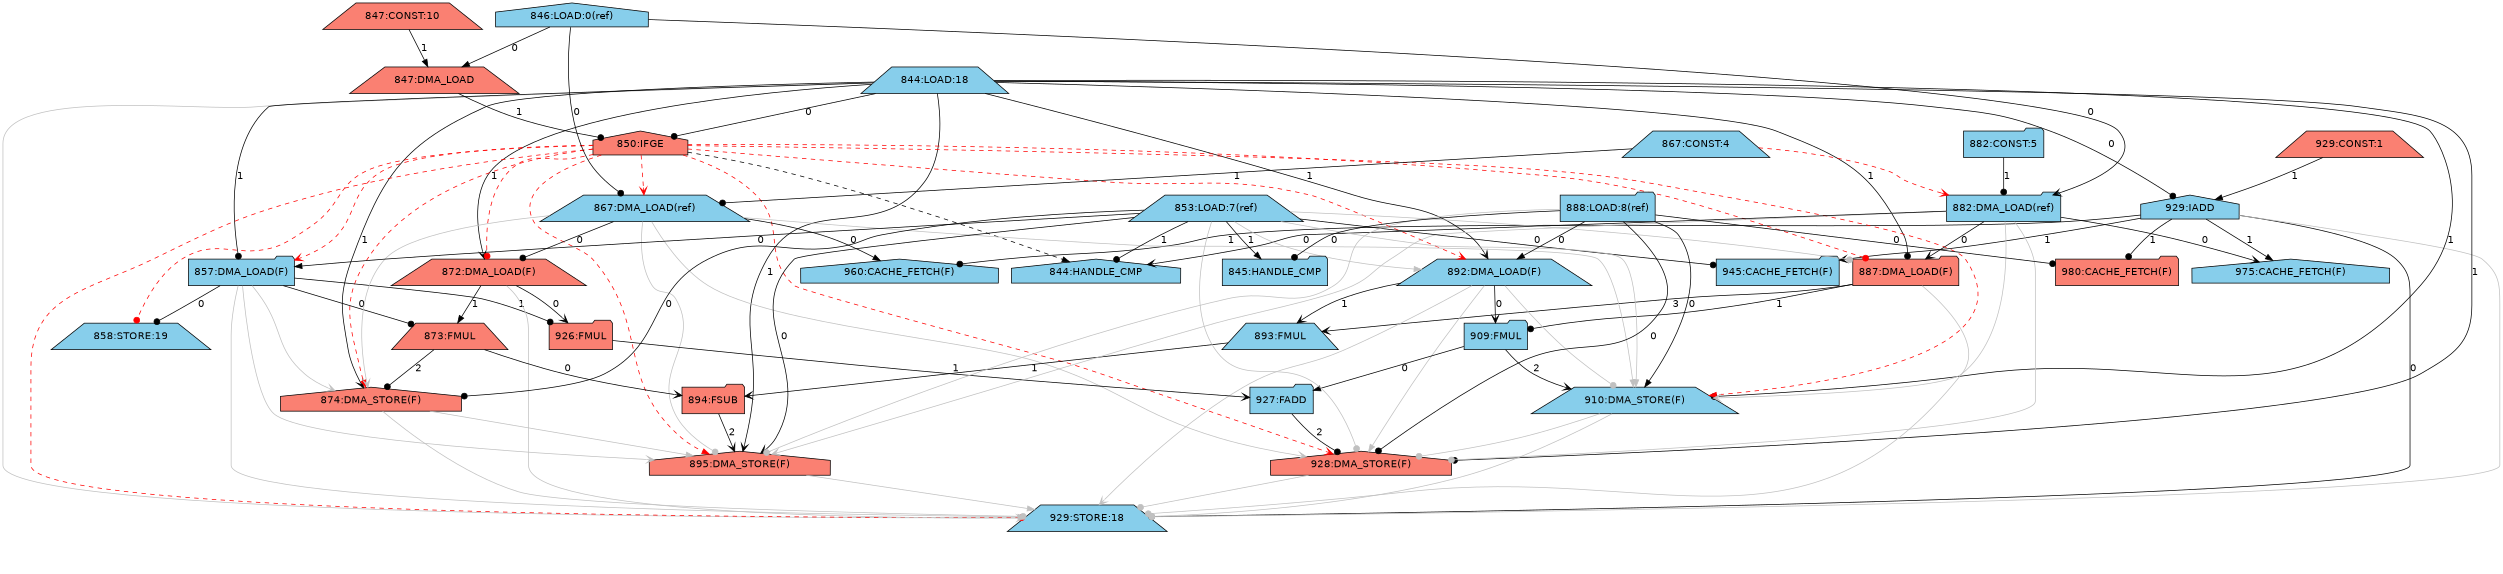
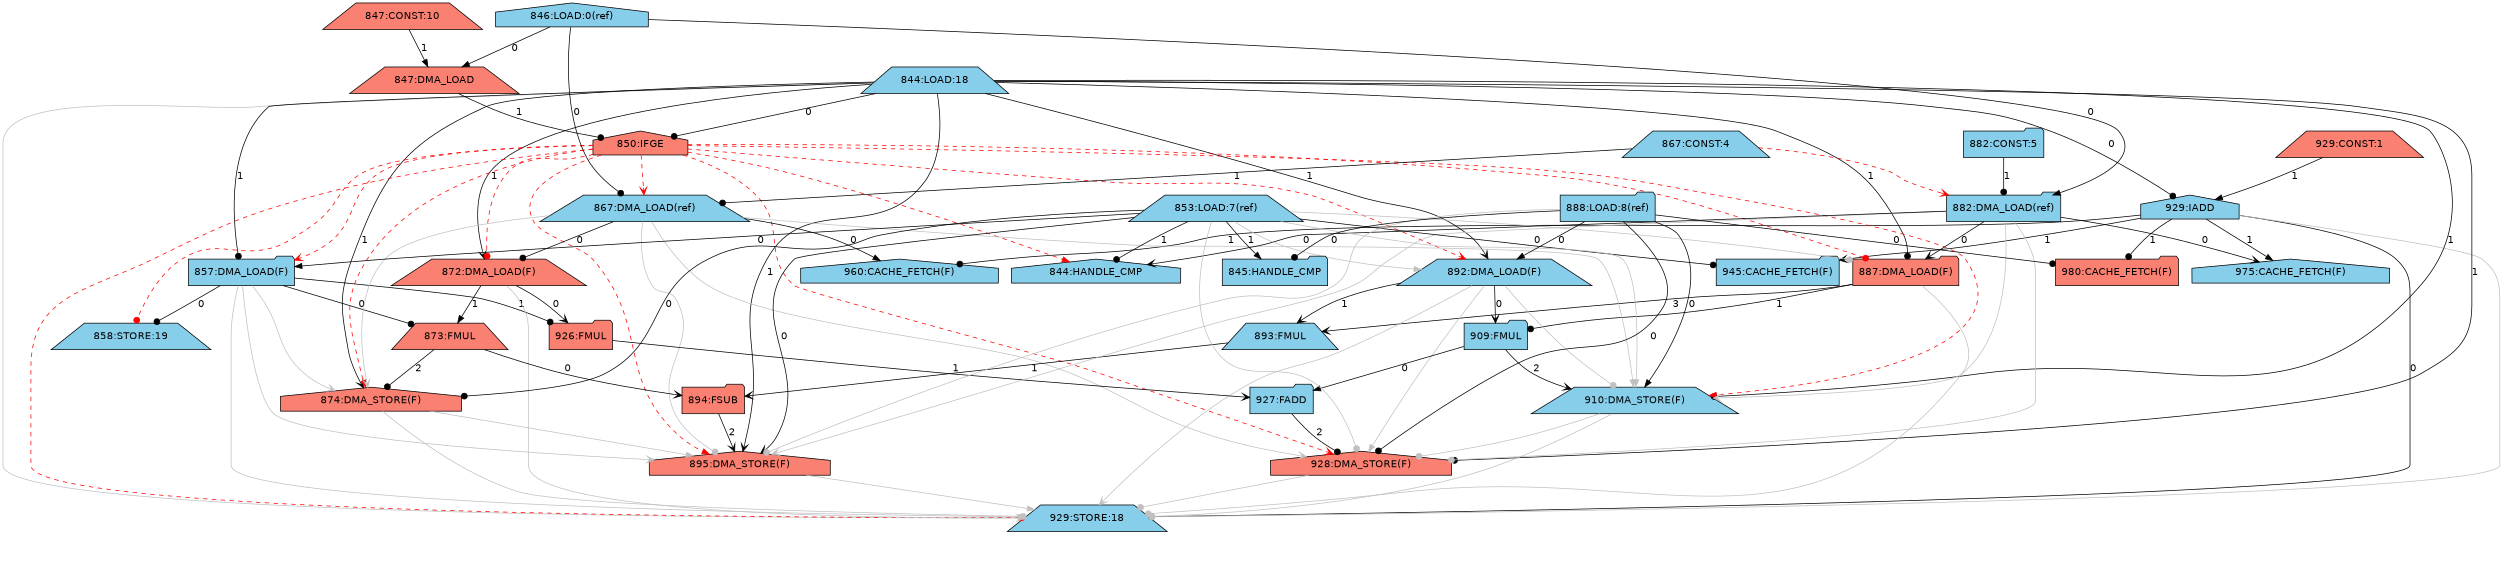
  digraph {
    fontname="DejaVu Sans"
    node [fillcolor=skyblue fontname="DejaVu Sans" shape=trapezium style=filled]
    edge [arrowhead=dot fontname="DejaVu Sans"]
    "929:IADD" [shape=house]
    "929:STORE:18"
    "975:CACHE_FETCH(F)" [shape=house]
    "980:CACHE_FETCH(F)" [fillcolor=salmon shape=folder]
    "945:CACHE_FETCH(F)" [shape=folder]
    "960:CACHE_FETCH(F)" [shape=house]
    "844:LOAD:18"
    "850:IFGE" [fillcolor=salmon shape=house]
    "857:DMA_LOAD(F)" [shape=folder]
    "872:DMA_LOAD(F)" [fillcolor=salmon]
    "874:DMA_STORE(F)" [fillcolor=salmon shape=house]
    "887:DMA_LOAD(F)" [fillcolor=salmon shape=folder]
    "892:DMA_LOAD(F)"
    "895:DMA_STORE(F)" [fillcolor=salmon shape=house]
    "910:DMA_STORE(F)"
    "928:DMA_STORE(F)" [fillcolor=salmon shape=house]
    "867:DMA_LOAD(ref)"
    "858:STORE:19"
    "844:HANDLE_CMP" [shape=house]
    "873:FMUL" [fillcolor=salmon]
    "926:FMUL" [fillcolor=salmon shape=folder]
    "909:FMUL" [shape=folder]
    "893:FMUL"
    "882:DMA_LOAD(ref)" [shape=folder]
    "894:FSUB" [fillcolor=salmon shape=folder]
    "927:FADD" [shape=folder]
    "847:DMA_LOAD" [fillcolor=salmon]
    "853:LOAD:7(ref)"
    "845:HANDLE_CMP" [shape=folder]
    "888:LOAD:8(ref)" [shape=folder]
    "929:CONST:1" [fillcolor=salmon]
    "846:LOAD:0(ref)" [shape=house]
    "847:CONST:10" [fillcolor=salmon]
    "867:CONST:4"
    "882:CONST:5" [shape=folder]
    "929:IADD" -> "929:STORE:18" [label=0]
    "929:IADD" -> "929:STORE:18" [color=gray]
    "929:IADD" -> "975:CACHE_FETCH(F)" [arrowhead=normal label=1]
    "929:IADD" -> "980:CACHE_FETCH(F)" [label=1]
    "929:IADD" -> "945:CACHE_FETCH(F)" [arrowhead=vee label=1]
    "929:IADD" -> "960:CACHE_FETCH(F)" [label=1]
    "844:LOAD:18" -> "929:IADD" [label=0]
    "844:LOAD:18" -> "929:STORE:18" [color=gray]
    "844:LOAD:18" -> "850:IFGE" [label=0]
    "844:LOAD:18" -> "857:DMA_LOAD(F)" [label=1]
    "844:LOAD:18" -> "872:DMA_LOAD(F)" [arrowhead=vee label=1]
    "844:LOAD:18" -> "874:DMA_STORE(F)" [arrowhead=vee label=1]
    "844:LOAD:18" -> "887:DMA_LOAD(F)" [label=1]
    "844:LOAD:18" -> "892:DMA_LOAD(F)" [arrowhead=vee label=1]
    "844:LOAD:18" -> "895:DMA_STORE(F)" [arrowhead=vee label=1]
    "844:LOAD:18" -> "910:DMA_STORE(F)" [label=1]
    "844:LOAD:18" -> "928:DMA_STORE(F)" [label=1]
    "850:IFGE" -> "929:STORE:18" [color=red style=dashed]
    "850:IFGE" -> "857:DMA_LOAD(F)" [arrowhead=vee color=red style=dashed]
    "850:IFGE" -> "872:DMA_LOAD(F)" [color=red style=dashed]
    "850:IFGE" -> "874:DMA_STORE(F)" [arrowhead=normal color=red style=dashed]
    "850:IFGE" -> "887:DMA_LOAD(F)" [color=red style=dashed]
    "850:IFGE" -> "892:DMA_LOAD(F)" [arrowhead=vee color=red style=dashed]
    "850:IFGE" -> "895:DMA_STORE(F)" [arrowhead=normal color=red style=dashed]
    "850:IFGE" -> "910:DMA_STORE(F)" [arrowhead=normal color=red style=dashed]
    "850:IFGE" -> "928:DMA_STORE(F)" [arrowhead=vee color=red style=dashed]
    "850:IFGE" -> "867:DMA_LOAD(ref)" [arrowhead=vee color=red style=dashed]
    "850:IFGE" -> "858:STORE:19" [color=red style=dashed]
-   "850:IFGE" -> "844:HANDLE_CMP" [arrowhead=normal color=black style=dashed]
+   "850:IFGE" -> "844:HANDLE_CMP" [arrowhead=normal color=red style=dashed]
    "857:DMA_LOAD(F)" -> "929:STORE:18" [arrowhead=normal color=gray]
    "857:DMA_LOAD(F)" -> "874:DMA_STORE(F)" [arrowhead=vee color=gray]
    "857:DMA_LOAD(F)" -> "895:DMA_STORE(F)" [arrowhead=vee color=gray]
    "857:DMA_LOAD(F)" -> "858:STORE:19" [label=0]
    "857:DMA_LOAD(F)" -> "873:FMUL" [label=0]
    "857:DMA_LOAD(F)" -> "926:FMUL" [label=1]
    "872:DMA_LOAD(F)" -> "929:STORE:18" [arrowhead=vee color=gray]
    "872:DMA_LOAD(F)" -> "873:FMUL" [arrowhead=normal label=1]
    "872:DMA_LOAD(F)" -> "926:FMUL" [arrowhead=vee label=0]
    "874:DMA_STORE(F)" -> "929:STORE:18" [color=gray]
    "874:DMA_STORE(F)" -> "895:DMA_STORE(F)" [arrowhead=normal color=gray]
    "887:DMA_LOAD(F)" -> "929:STORE:18" [color=gray]
    "887:DMA_LOAD(F)" -> "909:FMUL" [label=1]
    "887:DMA_LOAD(F)" -> "893:FMUL" [arrowhead=vee label=3]
    "892:DMA_LOAD(F)" -> "929:STORE:18" [arrowhead=vee color=gray]
    "892:DMA_LOAD(F)" -> "910:DMA_STORE(F)" [color=gray]
    "892:DMA_LOAD(F)" -> "928:DMA_STORE(F)" [arrowhead=normal color=gray]
    "892:DMA_LOAD(F)" -> "909:FMUL" [arrowhead=vee label=0]
    "892:DMA_LOAD(F)" -> "893:FMUL" [arrowhead=vee label=1]
    "895:DMA_STORE(F)" -> "929:STORE:18" [arrowhead=normal color=gray]
    "910:DMA_STORE(F)" -> "929:STORE:18" [color=gray]
    "910:DMA_STORE(F)" -> "928:DMA_STORE(F)" [color=gray]
    "928:DMA_STORE(F)" -> "929:STORE:18" [color=gray]
    "867:DMA_LOAD(ref)" -> "960:CACHE_FETCH(F)" [arrowhead=normal label=0]
    "867:DMA_LOAD(ref)" -> "872:DMA_LOAD(F)" [label=0]
    "867:DMA_LOAD(ref)" -> "874:DMA_STORE(F)" [arrowhead=vee color=gray]
    "867:DMA_LOAD(ref)" -> "895:DMA_STORE(F)" [color=gray]
    "867:DMA_LOAD(ref)" -> "910:DMA_STORE(F)" [arrowhead=normal color=gray]
    "867:DMA_LOAD(ref)" -> "928:DMA_STORE(F)" [arrowhead=vee color=gray]
    "873:FMUL" -> "874:DMA_STORE(F)" [label=2]
    "873:FMUL" -> "894:FSUB" [arrowhead=vee label=0]
    "926:FMUL" -> "927:FADD" [arrowhead=vee label=1]
    "909:FMUL" -> "910:DMA_STORE(F)" [arrowhead=vee label=2]
    "909:FMUL" -> "927:FADD" [arrowhead=normal label=0]
    "893:FMUL" -> "894:FSUB" [arrowhead=vee label=1]
    "882:DMA_LOAD(ref)" -> "975:CACHE_FETCH(F)" [arrowhead=vee label=0]
    "882:DMA_LOAD(ref)" -> "887:DMA_LOAD(F)" [arrowhead=vee label=0]
    "882:DMA_LOAD(ref)" -> "895:DMA_STORE(F)" [arrowhead=vee color=gray]
    "882:DMA_LOAD(ref)" -> "910:DMA_STORE(F)" [arrowhead=vee color=gray]
    "882:DMA_LOAD(ref)" -> "928:DMA_STORE(F)" [color=gray]
    "882:DMA_LOAD(ref)" -> "844:HANDLE_CMP" [arrowhead=vee label=0]
    "894:FSUB" -> "895:DMA_STORE(F)" [arrowhead=vee label=2]
    "927:FADD" -> "928:DMA_STORE(F)" [label=2]
    "847:DMA_LOAD" -> "850:IFGE" [label=1]
    "853:LOAD:7(ref)" -> "945:CACHE_FETCH(F)" [label=0]
    "853:LOAD:7(ref)" -> "857:DMA_LOAD(F)" [arrowhead=normal label=0]
    "853:LOAD:7(ref)" -> "874:DMA_STORE(F)" [label=0]
    "853:LOAD:7(ref)" -> "887:DMA_LOAD(F)" [color=gray]
    "853:LOAD:7(ref)" -> "892:DMA_LOAD(F)" [arrowhead=normal color=gray]
    "853:LOAD:7(ref)" -> "895:DMA_STORE(F)" [arrowhead=vee label=0]
    "853:LOAD:7(ref)" -> "910:DMA_STORE(F)" [arrowhead=normal color=gray]
    "853:LOAD:7(ref)" -> "928:DMA_STORE(F)" [color=gray]
    "853:LOAD:7(ref)" -> "844:HANDLE_CMP" [label=1]
    "853:LOAD:7(ref)" -> "845:HANDLE_CMP" [arrowhead=normal label=1]
    "888:LOAD:8(ref)" -> "980:CACHE_FETCH(F)" [label=0]
    "888:LOAD:8(ref)" -> "892:DMA_LOAD(F)" [arrowhead=normal label=0]
    "888:LOAD:8(ref)" -> "895:DMA_STORE(F)" [color=gray]
    "888:LOAD:8(ref)" -> "910:DMA_STORE(F)" [arrowhead=normal label=0]
    "888:LOAD:8(ref)" -> "928:DMA_STORE(F)" [label=0]
    "888:LOAD:8(ref)" -> "845:HANDLE_CMP" [label=0]
    "929:CONST:1" -> "929:IADD" [arrowhead=normal label=1]
    "846:LOAD:0(ref)" -> "867:DMA_LOAD(ref)" [label=0]
-   "846:LOAD:0(ref)" -> "882:DMA_LOAD(ref)" [arrowhead=vee label=0]
+   "846:LOAD:0(ref)" -> "882:DMA_LOAD(ref)" [arrowhead=normal label=0]
    "846:LOAD:0(ref)" -> "847:DMA_LOAD" [arrowhead=normal label=0]
    "847:CONST:10" -> "847:DMA_LOAD" [arrowhead=normal label=1]
    "867:CONST:4" -> "867:DMA_LOAD(ref)" [label=1]
    "867:CONST:4" -> "882:DMA_LOAD(ref)" [arrowhead=vee color=red style=dashed]
    "882:CONST:5" -> "882:DMA_LOAD(ref)" [label=1]
  }
